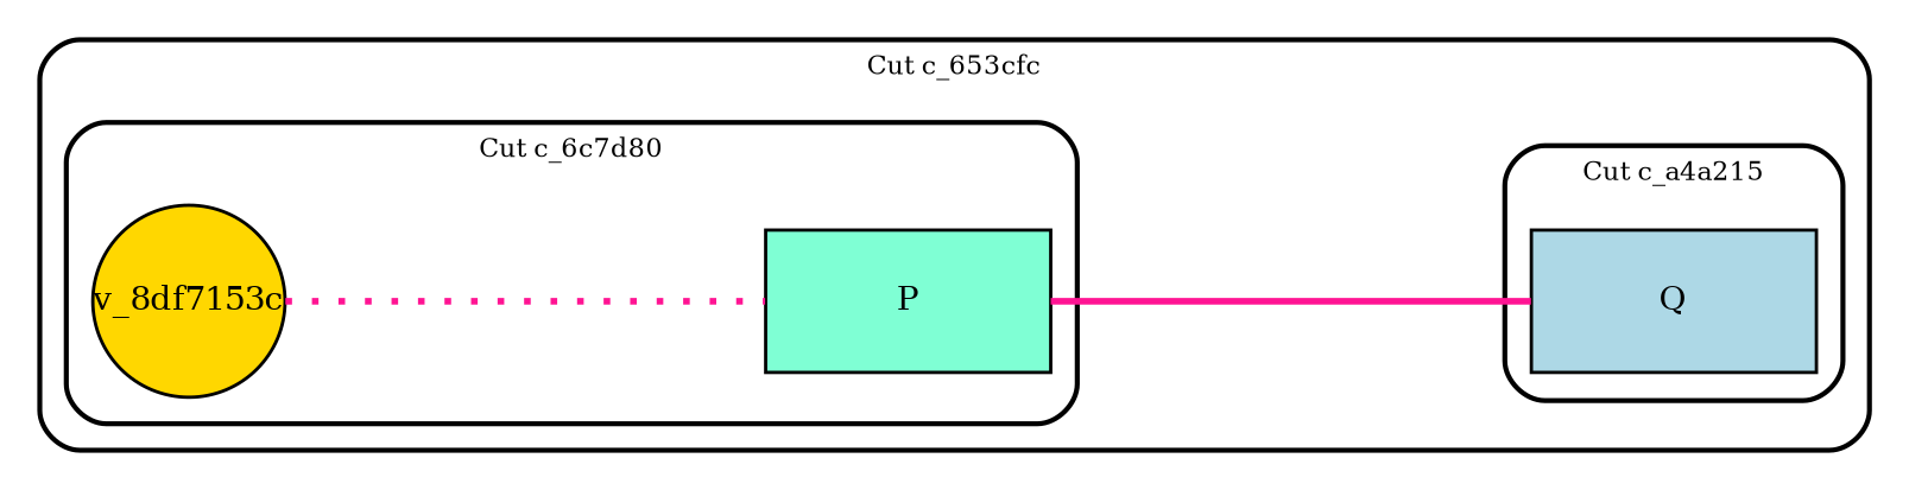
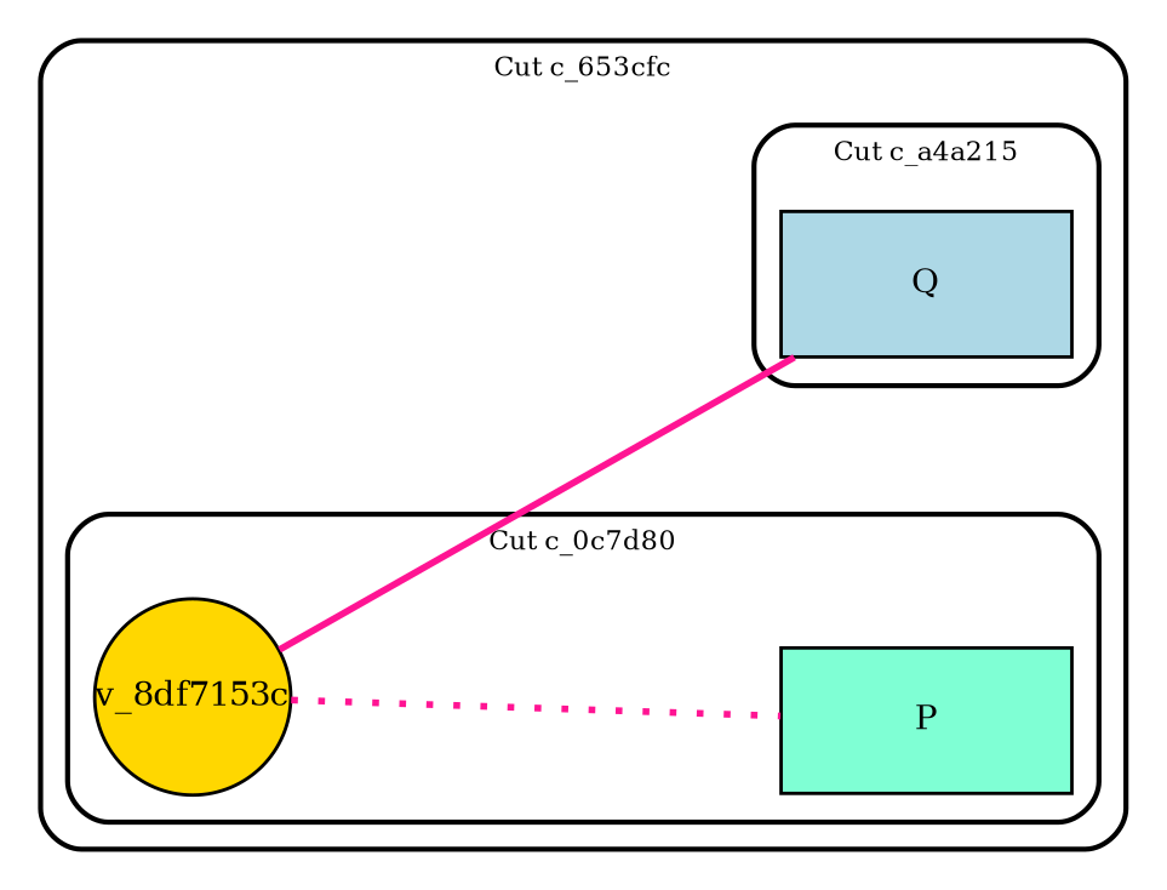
  graph {
    clusterrank=local
    compound=true
    concentrate=false
    newrank=true
    nodesep=1.2
    rankdir=LR
    ranksep=1.0
    splines=true
    node [fixedsize=true fontsize=10 margin=0.2 shape=box style=filled]
    edge [arrowhead=none color=deeppink fontsize=9 labelangle=0 labeldistance=1.5 minlen=2.5 penwidth=2 weight=1.0]
    n1 [fillcolor=lightblue height=0.60 label=Q width=1.20]
    v_8df7153c [fillcolor=gold height=0.65 shape=circle width=0.80]
    n3 [fillcolor=aquamarine height=0.60 label=P width=1.20]
    subgraph cluster_1 {
      color=black
      fontsize=8
      label="Cut c_653cfc"
      labelloc=top
      penwidth=1.5
      style=rounded
      subgraph cluster_2 {
        color=black
        fontsize=8
        label="Cut c_a4a215"
        labelloc=top
        penwidth=1.5
        style=rounded
        n1
      }
      subgraph cluster_3 {
        color=black
        fontsize=8
-       label="Cut c_6c7d80"
+       label="Cut c_0c7d80"
        labelloc=top
        penwidth=1.5
        style=rounded
        v_8df7153c
        n3
      }
    }
-   n3 -- n1 [style=bold]
+   v_8df7153c -- n1 [style=bold]
    v_8df7153c -- n3 [style=dotted]
  }
